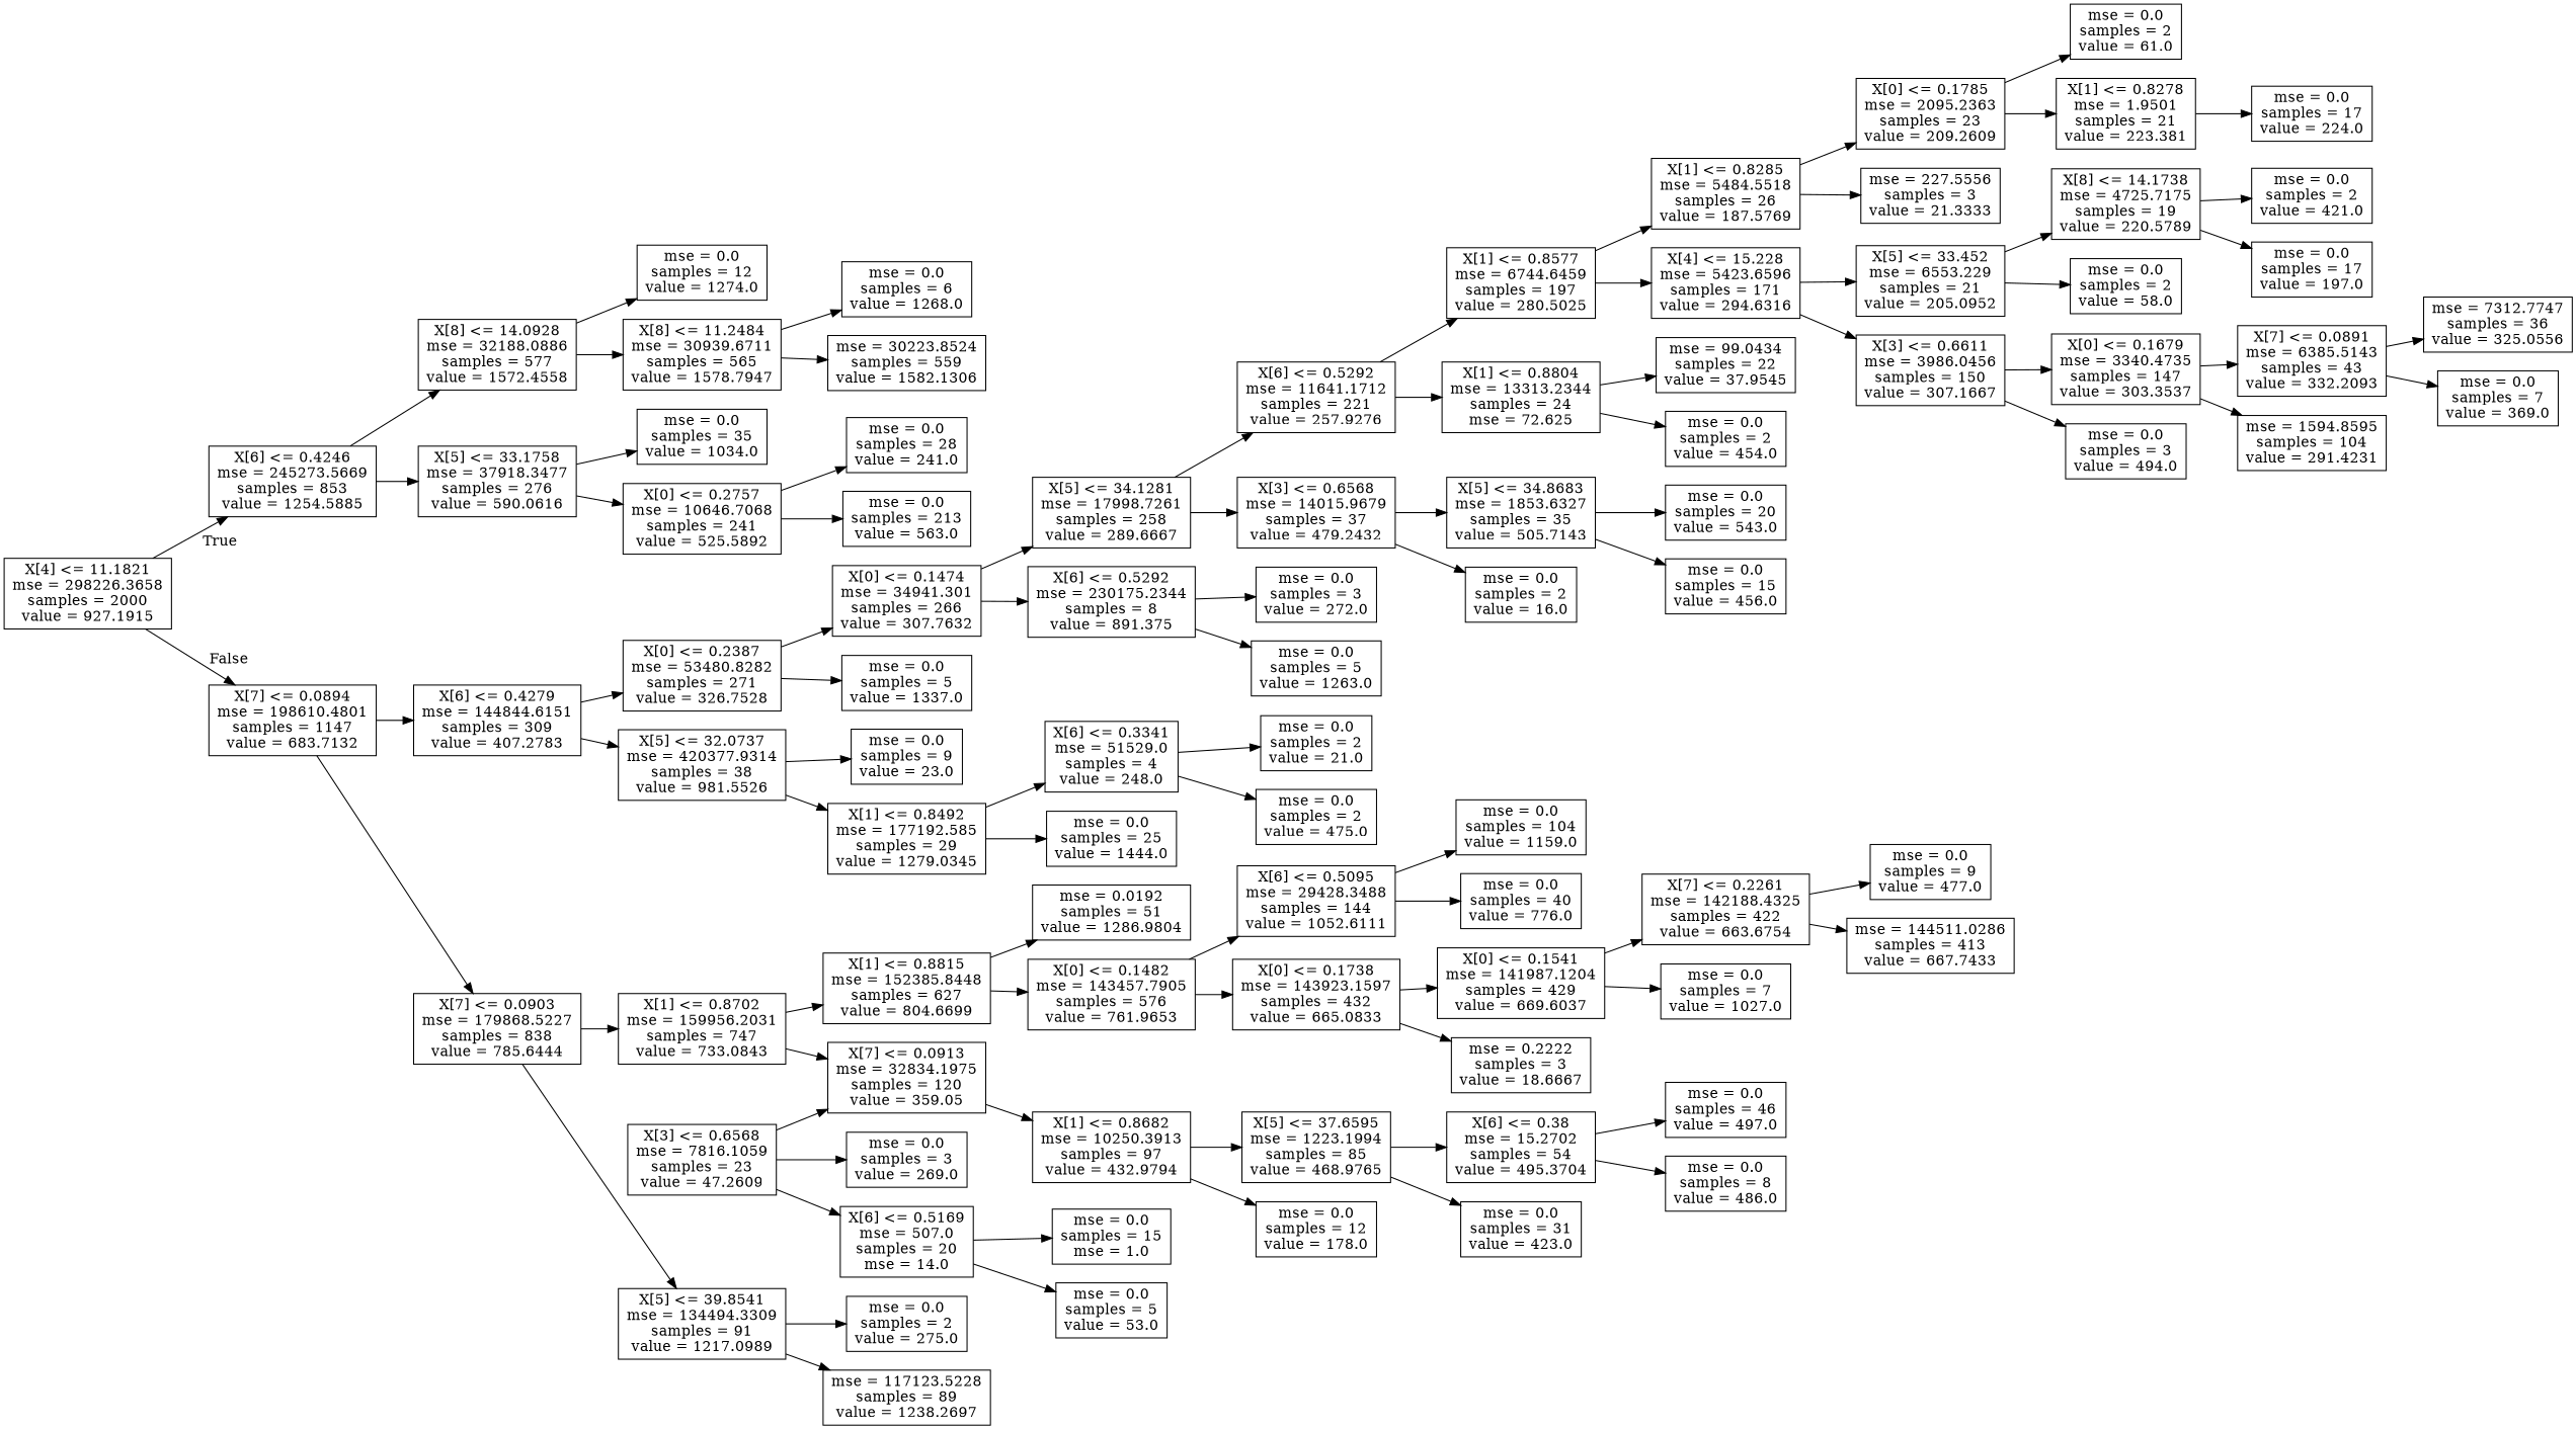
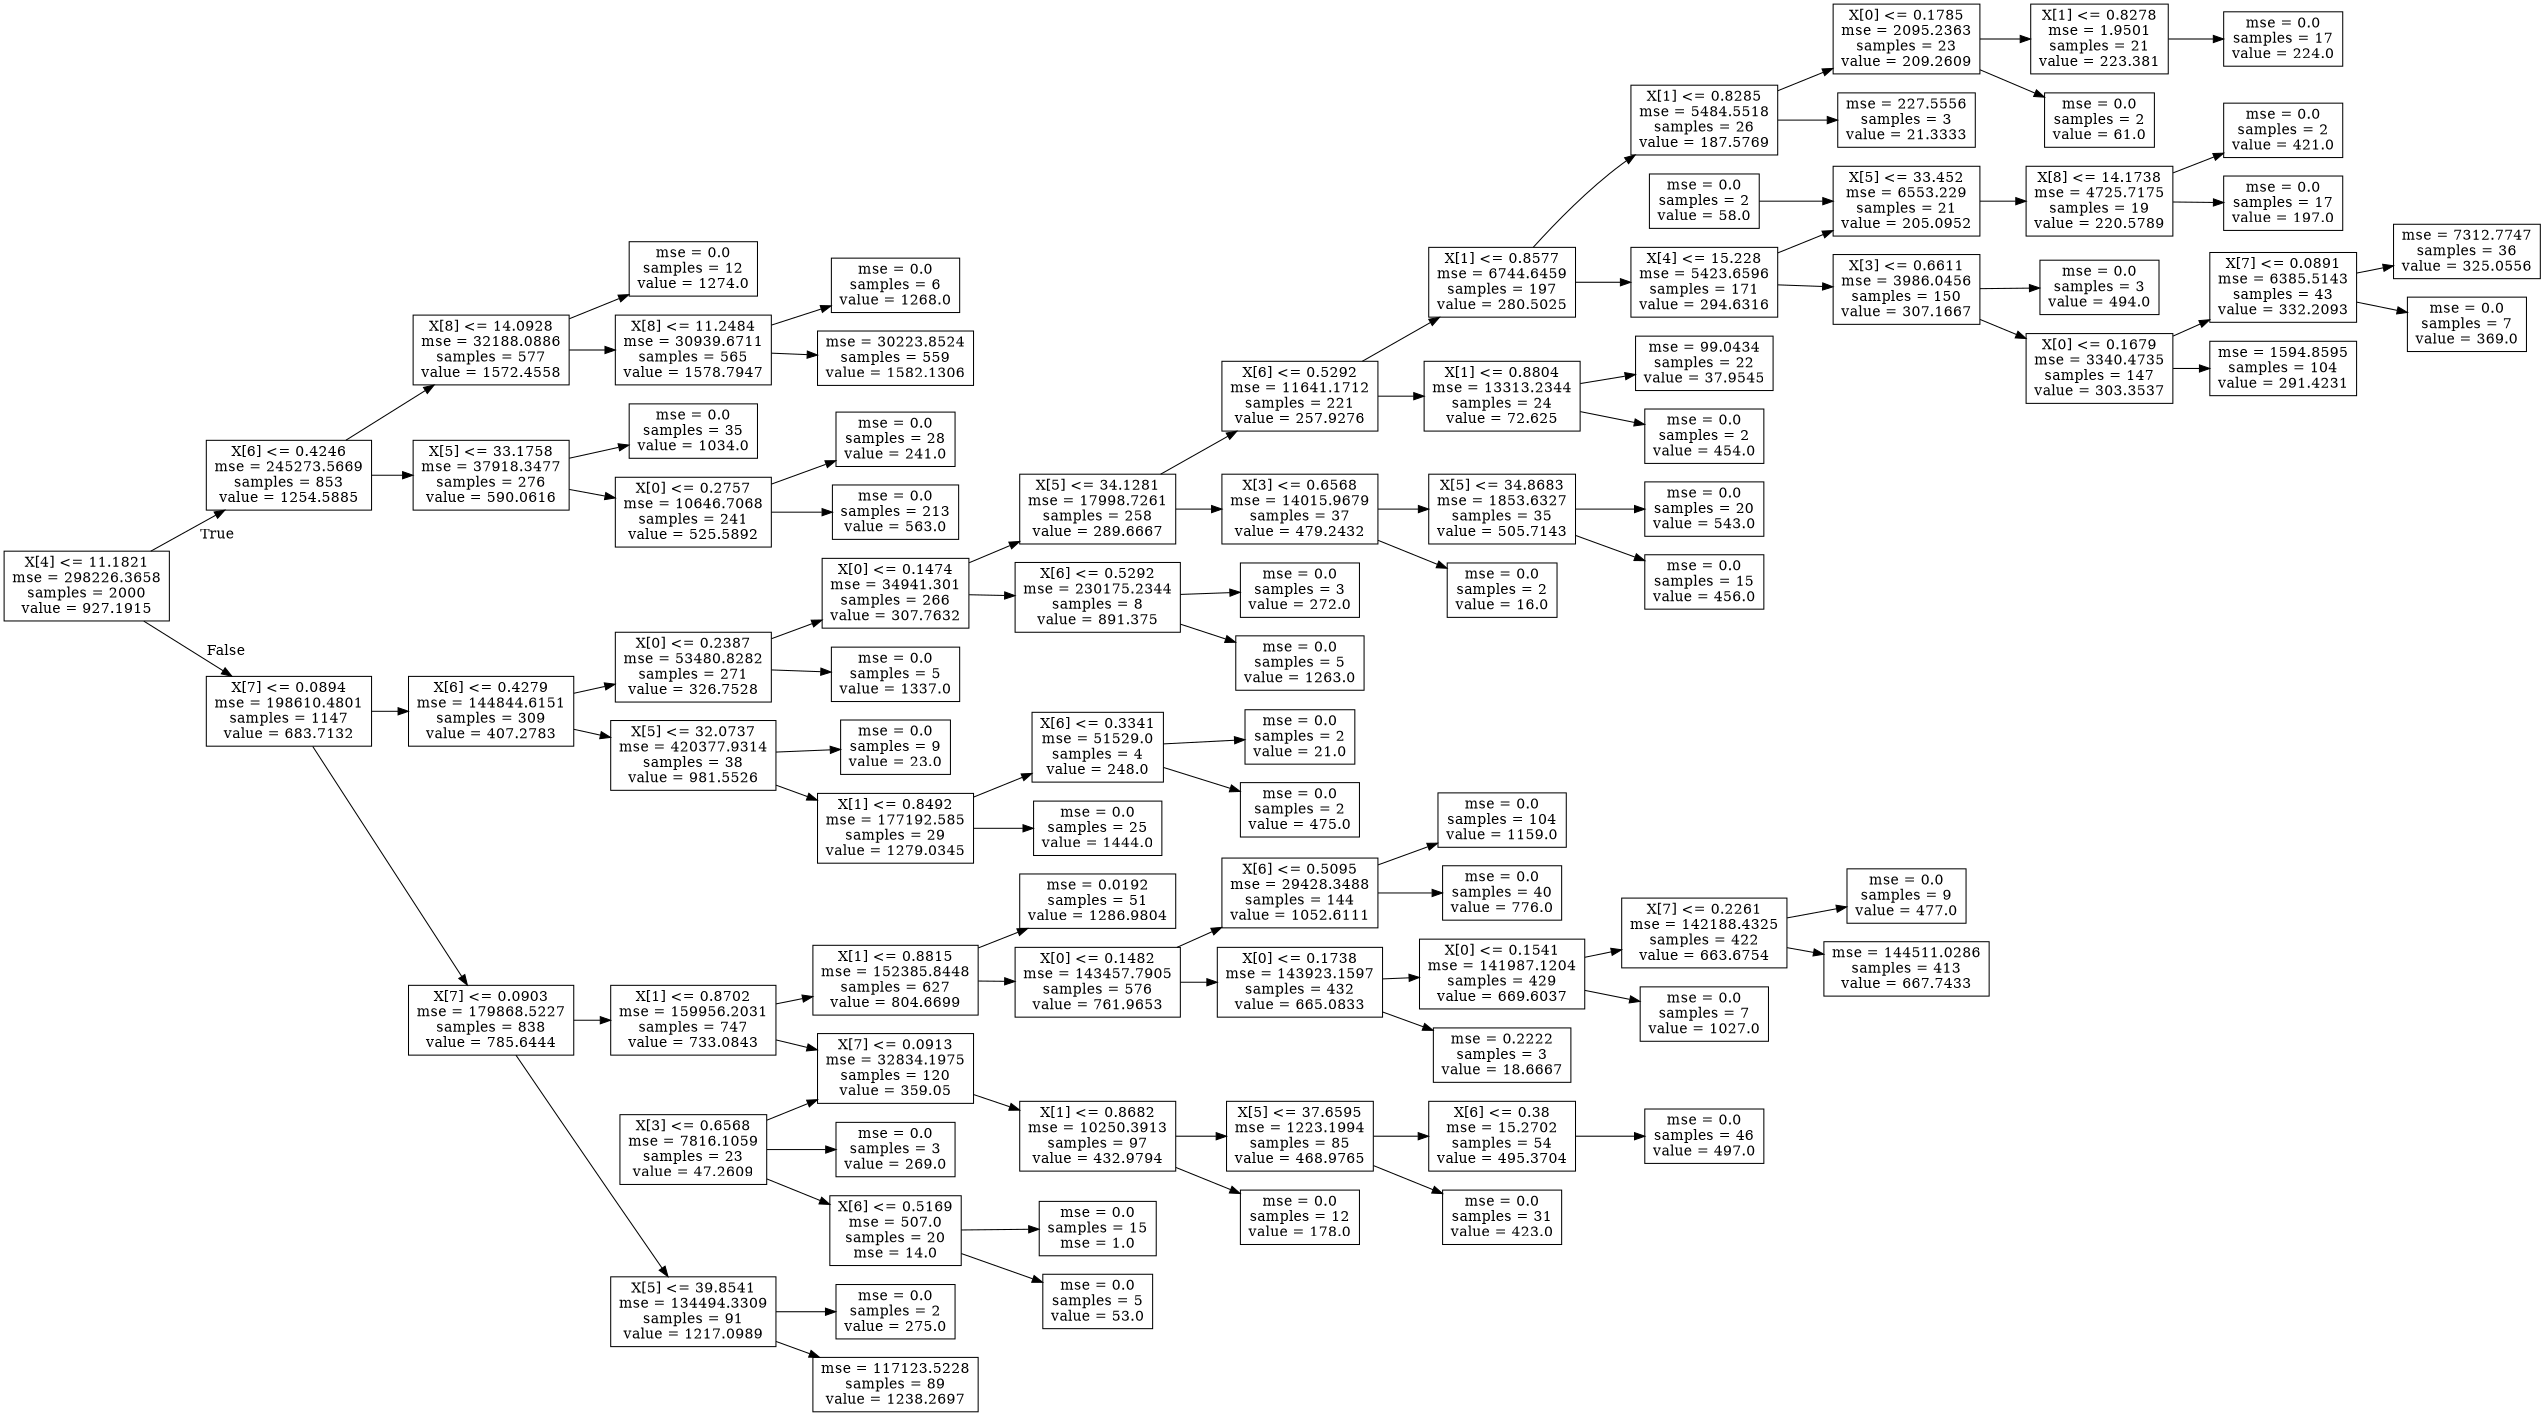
  digraph {
    rankdir=LR
    node [shape=box]
    n1 [label="X[4] <= 11.1821\nmse = 298226.3658\nsamples = 2000\nvalue = 927.1915"]
    n2 [label="X[6] <= 0.4246\nmse = 245273.5669\nsamples = 853\nvalue = 1254.5885"]
    n3 [label="X[7] <= 0.0894\nmse = 198610.4801\nsamples = 1147\nvalue = 683.7132"]
    n4 [label="X[8] <= 14.0928\nmse = 32188.0886\nsamples = 577\nvalue = 1572.4558"]
    n5 [label="X[5] <= 33.1758\nmse = 37918.3477\nsamples = 276\nvalue = 590.0616"]
    n6 [label="X[6] <= 0.4279\nmse = 144844.6151\nsamples = 309\nvalue = 407.2783"]
    n7 [label="X[7] <= 0.0903\nmse = 179868.5227\nsamples = 838\nvalue = 785.6444"]
    n8 [label="X[8] <= 11.2484\nmse = 30939.6711\nsamples = 565\nvalue = 1578.7947"]
    n9 [label="mse = 0.0\nsamples = 12\nvalue = 1274.0"]
    n10 [label="X[0] <= 0.2757\nmse = 10646.7068\nsamples = 241\nvalue = 525.5892"]
    n11 [label="mse = 0.0\nsamples = 35\nvalue = 1034.0"]
    n12 [label="mse = 0.0\nsamples = 6\nvalue = 1268.0"]
    n13 [label="mse = 30223.8524\nsamples = 559\nvalue = 1582.1306"]
    n14 [label="mse = 0.0\nsamples = 28\nvalue = 241.0"]
    n15 [label="mse = 0.0\nsamples = 213\nvalue = 563.0"]
    n16 [label="X[5] <= 32.0737\nmse = 420377.9314\nsamples = 38\nvalue = 981.5526"]
    n17 [label="X[0] <= 0.2387\nmse = 53480.8282\nsamples = 271\nvalue = 326.7528"]
    n18 [label="X[5] <= 39.8541\nmse = 134494.3309\nsamples = 91\nvalue = 1217.0989"]
    n19 [label="X[1] <= 0.8702\nmse = 159956.2031\nsamples = 747\nvalue = 733.0843"]
    n20 [label="mse = 0.0\nsamples = 9\nvalue = 23.0"]
    n21 [label="X[1] <= 0.8492\nmse = 177192.585\nsamples = 29\nvalue = 1279.0345"]
    n22 [label="X[0] <= 0.1474\nmse = 34941.301\nsamples = 266\nvalue = 307.7632"]
    n23 [label="mse = 0.0\nsamples = 5\nvalue = 1337.0"]
    n24 [label="mse = 0.0\nsamples = 25\nvalue = 1444.0"]
    n25 [label="X[6] <= 0.3341\nmse = 51529.0\nsamples = 4\nvalue = 248.0"]
    n26 [label="mse = 0.0\nsamples = 2\nvalue = 21.0"]
    n27 [label="mse = 0.0\nsamples = 2\nvalue = 475.0"]
    n28 [label="X[6] <= 0.5292\nmse = 230175.2344\nsamples = 8\nvalue = 891.375"]
    n29 [label="X[5] <= 34.1281\nmse = 17998.7261\nsamples = 258\nvalue = 289.6667"]
    n30 [label="mse = 0.0\nsamples = 3\nvalue = 272.0"]
    n31 [label="mse = 0.0\nsamples = 5\nvalue = 1263.0"]
    n32 [label="X[6] <= 0.5292\nmse = 11641.1712\nsamples = 221\nvalue = 257.9276"]
    n33 [label="X[3] <= 0.6568\nmse = 14015.9679\nsamples = 37\nvalue = 479.2432"]
    n34 [label="X[1] <= 0.8577\nmse = 6744.6459\nsamples = 197\nvalue = 280.5025"]
-   n35 [label="X[1] <= 0.8804\nmse = 13313.2344\nsamples = 24\nmse = 72.625"]
+   n35 [label="X[1] <= 0.8804\nmse = 13313.2344\nsamples = 24\nvalue = 72.625"]
    n36 [label="X[5] <= 34.8683\nmse = 1853.6327\nsamples = 35\nvalue = 505.7143"]
    n37 [label="mse = 0.0\nsamples = 2\nvalue = 16.0"]
    n38 [label="X[1] <= 0.8285\nmse = 5484.5518\nsamples = 26\nvalue = 187.5769"]
    n39 [label="X[4] <= 15.228\nmse = 5423.6596\nsamples = 171\nvalue = 294.6316"]
    n40 [label="mse = 99.0434\nsamples = 22\nvalue = 37.9545"]
    n41 [label="mse = 0.0\nsamples = 2\nvalue = 454.0"]
    n42 [label="X[0] <= 0.1785\nmse = 2095.2363\nsamples = 23\nvalue = 209.2609"]
    n43 [label="mse = 227.5556\nsamples = 3\nvalue = 21.3333"]
    n44 [label="X[5] <= 33.452\nmse = 6553.229\nsamples = 21\nvalue = 205.0952"]
    n45 [label="X[3] <= 0.6611\nmse = 3986.0456\nsamples = 150\nvalue = 307.1667"]
    n46 [label="mse = 0.0\nsamples = 2\nvalue = 61.0"]
    n47 [label="X[1] <= 0.8278\nmse = 1.9501\nsamples = 21\nvalue = 223.381"]
    n48 [label="mse = 0.0\nsamples = 17\nvalue = 224.0"]
    n49 [label="X[8] <= 14.1738\nmse = 4725.7175\nsamples = 19\nvalue = 220.5789"]
    n50 [label="mse = 0.0\nsamples = 2\nvalue = 58.0"]
    n51 [label="X[0] <= 0.1679\nmse = 3340.4735\nsamples = 147\nvalue = 303.3537"]
    n52 [label="mse = 0.0\nsamples = 3\nvalue = 494.0"]
    n53 [label="mse = 0.0\nsamples = 17\nvalue = 197.0"]
    n54 [label="mse = 0.0\nsamples = 2\nvalue = 421.0"]
    n55 [label="mse = 1594.8595\nsamples = 104\nvalue = 291.4231"]
    n56 [label="X[7] <= 0.0891\nmse = 6385.5143\nsamples = 43\nvalue = 332.2093"]
    n57 [label="mse = 7312.7747\nsamples = 36\nvalue = 325.0556"]
    n58 [label="mse = 0.0\nsamples = 7\nvalue = 369.0"]
    n59 [label="mse = 0.0\nsamples = 20\nvalue = 543.0"]
    n60 [label="mse = 0.0\nsamples = 15\nvalue = 456.0"]
    n61 [label="mse = 0.0\nsamples = 2\nvalue = 275.0"]
    n62 [label="mse = 117123.5228\nsamples = 89\nvalue = 1238.2697"]
    n63 [label="X[7] <= 0.0913\nmse = 32834.1975\nsamples = 120\nvalue = 359.05"]
    n64 [label="X[1] <= 0.8815\nmse = 152385.8448\nsamples = 627\nvalue = 804.6699"]
    n65 [label="X[1] <= 0.8682\nmse = 10250.3913\nsamples = 97\nvalue = 432.9794"]
    n66 [label="X[0] <= 0.1482\nmse = 143457.7905\nsamples = 576\nvalue = 761.9653"]
    n67 [label="mse = 0.0192\nsamples = 51\nvalue = 1286.9804"]
    n68 [label="X[5] <= 37.6595\nmse = 1223.1994\nsamples = 85\nvalue = 468.9765"]
    n69 [label="mse = 0.0\nsamples = 12\nvalue = 178.0"]
    n70 [label="X[3] <= 0.6568\nmse = 7816.1059\nsamples = 23\nvalue = 47.2609"]
    n71 [label="X[6] <= 0.5169\nmse = 507.0\nsamples = 20\nmse = 14.0"]
    n72 [label="mse = 0.0\nsamples = 3\nvalue = 269.0"]
    n73 [label="X[6] <= 0.38\nmse = 15.2702\nsamples = 54\nvalue = 495.3704"]
    n74 [label="mse = 0.0\nsamples = 31\nvalue = 423.0"]
    n75 [label="mse = 0.0\nsamples = 46\nvalue = 497.0"]
-   n76 [label="mse = 0.0\nsamples = 8\nvalue = 486.0"]
    n77 [label="mse = 0.0\nsamples = 5\nvalue = 53.0"]
    n78 [label="mse = 0.0\nsamples = 15\nmse = 1.0"]
    n79 [label="X[6] <= 0.5095\nmse = 29428.3488\nsamples = 144\nvalue = 1052.6111"]
    n80 [label="X[0] <= 0.1738\nmse = 143923.1597\nsamples = 432\nvalue = 665.0833"]
    n81 [label="mse = 0.0\nsamples = 104\nvalue = 1159.0"]
    n82 [label="mse = 0.0\nsamples = 40\nvalue = 776.0"]
    n83 [label="X[0] <= 0.1541\nmse = 141987.1204\nsamples = 429\nvalue = 669.6037"]
    n84 [label="mse = 0.2222\nsamples = 3\nvalue = 18.6667"]
    n85 [label="X[7] <= 0.2261\nmse = 142188.4325\nsamples = 422\nvalue = 663.6754"]
    n86 [label="mse = 0.0\nsamples = 7\nvalue = 1027.0"]
    n87 [label="mse = 0.0\nsamples = 9\nvalue = 477.0"]
    n88 [label="mse = 144511.0286\nsamples = 413\nvalue = 667.7433"]
    n1 -> n2 [headlabel=True labelangle=45 labeldistance=2.5]
    n1 -> n3 [headlabel=False labelangle=-45 labeldistance=2.5]
    n2 -> n4
    n2 -> n5
    n3 -> n6
    n3 -> n7
    n4 -> n8
    n4 -> n9
    n5 -> n10
    n5 -> n11
    n6 -> n16
    n6 -> n17
    n7 -> n18
    n7 -> n19
    n8 -> n12
    n8 -> n13
    n10 -> n14
    n10 -> n15
    n16 -> n20
    n16 -> n21
    n17 -> n22
    n17 -> n23
    n18 -> n61
    n18 -> n62
    n19 -> n63
    n19 -> n64
    n21 -> n24
    n21 -> n25
    n22 -> n28
    n22 -> n29
    n25 -> n26
    n25 -> n27
    n28 -> n30
    n28 -> n31
    n29 -> n32
    n29 -> n33
    n32 -> n34
    n32 -> n35
    n33 -> n36
    n33 -> n37
    n34 -> n38
    n34 -> n39
    n35 -> n40
    n35 -> n41
    n36 -> n59
    n36 -> n60
    n38 -> n42
    n38 -> n43
    n39 -> n44
    n39 -> n45
    n42 -> n46
    n42 -> n47
    n44 -> n49
-   n44 -> n50
+   n50 -> n44
    n45 -> n51
    n45 -> n52
    n47 -> n48
    n49 -> n53
    n49 -> n54
    n51 -> n55
    n51 -> n56
    n56 -> n57
    n56 -> n58
    n63 -> n65
    n64 -> n66
    n64 -> n67
    n65 -> n68
    n65 -> n69
    n66 -> n79
    n66 -> n80
    n68 -> n73
    n68 -> n74
    n70 -> n63
    n70 -> n71
    n70 -> n72
    n71 -> n77
    n71 -> n78
    n73 -> n75
-   n73 -> n76
    n79 -> n81
    n79 -> n82
    n80 -> n83
    n80 -> n84
    n83 -> n85
    n83 -> n86
    n85 -> n87
    n85 -> n88
  }
